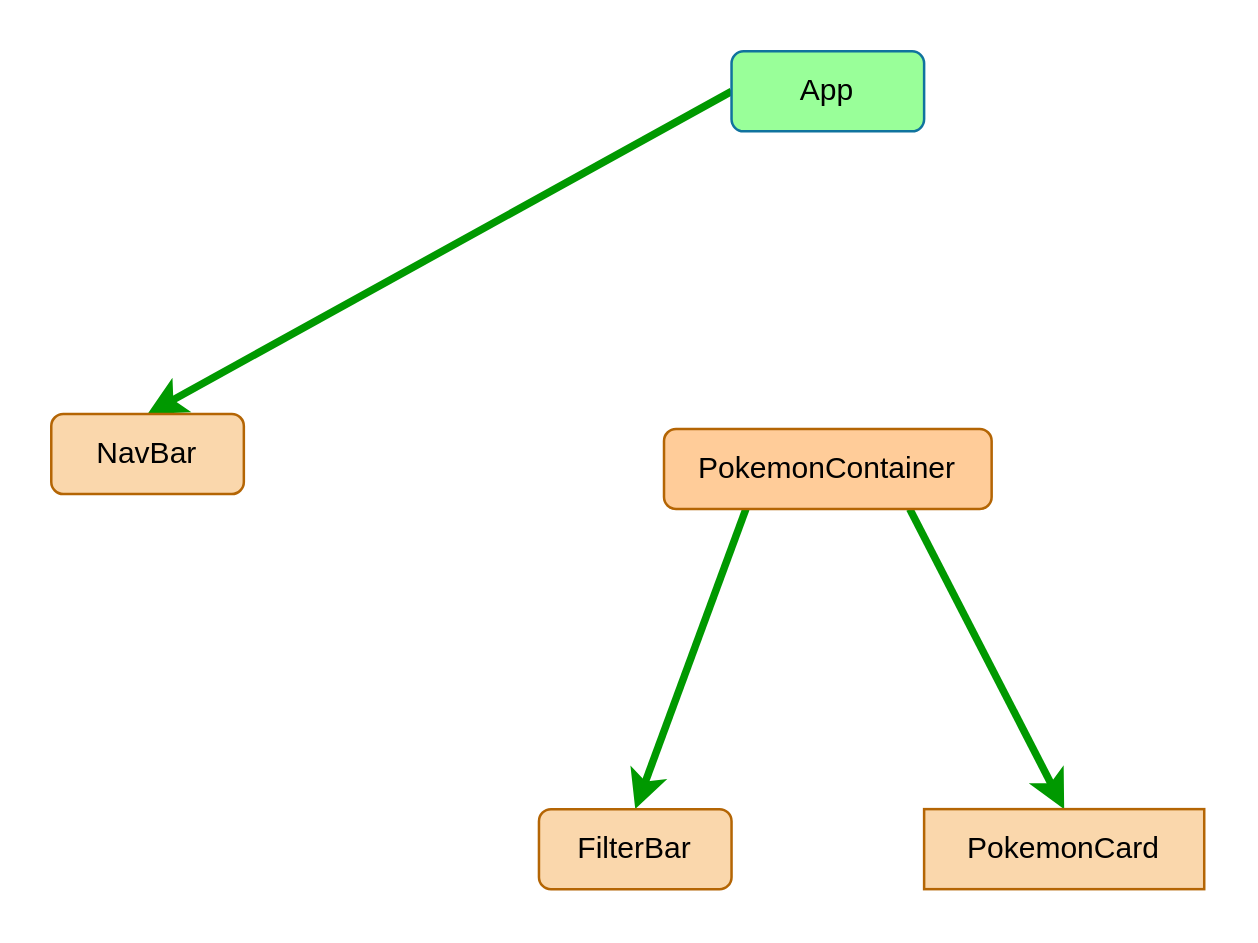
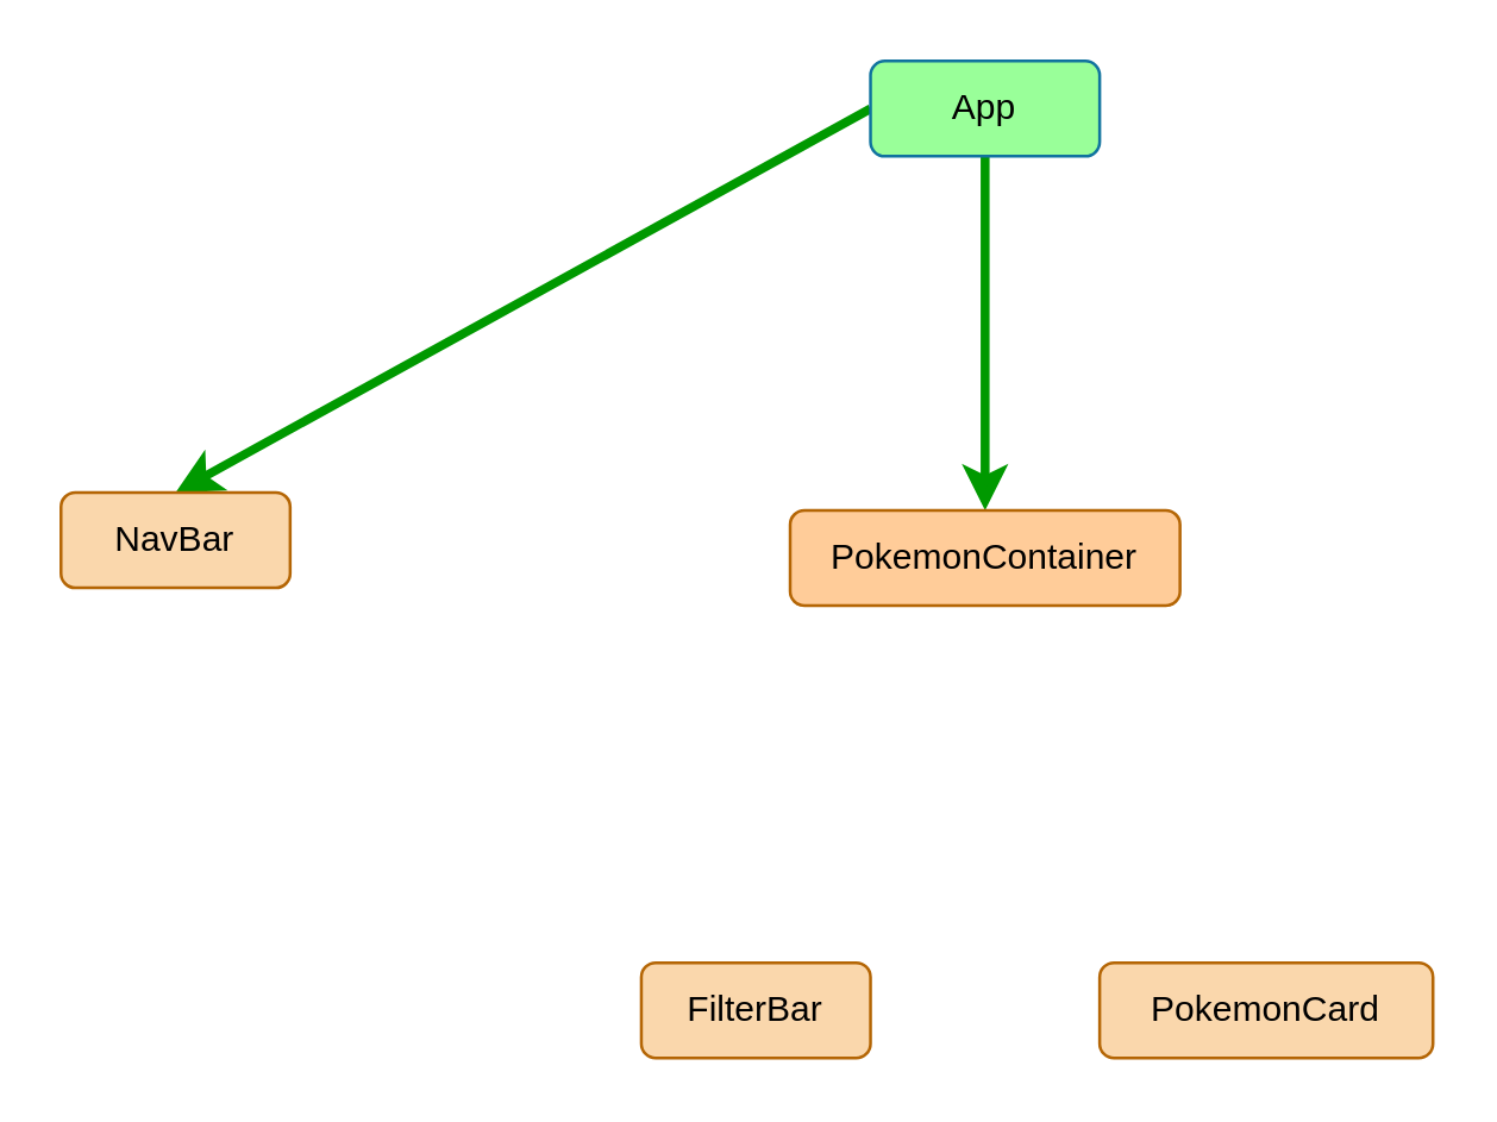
  <mxCell id="0" />
  <mxCell id="1" parent="0" />
  <mxCell id="2" style="edgeStyle=none;orthogonalLoop=1;jettySize=auto;html=1;exitX=0;exitY=0.5;exitDx=0;exitDy=0;entryX=0.5;entryY=0;entryDx=0;entryDy=0;strokeWidth=3;strokeColor=#009900;jumpSize=2;" edge="1" parent="1" source="4" target="5"><mxGeometry relative="1" as="geometry" /></mxCell>
+ <mxCell id="3" style="edgeStyle=none;orthogonalLoop=1;jettySize=auto;html=1;exitX=0.5;exitY=1;exitDx=0;exitDy=0;strokeWidth=3;strokeColor=#009900;jumpSize=2;" edge="1" parent="1" source="4" target="8"><mxGeometry relative="1" as="geometry" /></mxCell>
  <mxCell id="4" value="&lt;font color=&quot;#000000&quot;&gt;App&lt;/font&gt;" style="rounded=1;whiteSpace=wrap;html=1;strokeColor=#10739e;fillColor=#99FF99;" vertex="1" parent="1"><mxGeometry x="292" y="20" width="77" height="32" as="geometry" /></mxCell>
  <mxCell id="5" value="&lt;font color=&quot;#000000&quot;&gt;NavBar&lt;/font&gt;" style="rounded=1;whiteSpace=wrap;html=1;fillColor=#fad7ac;strokeColor=#b46504;" vertex="1" parent="1"><mxGeometry x="20" y="165" width="77" height="32" as="geometry" /></mxCell>
- <mxCell id="6" style="edgeStyle=none;jumpSize=2;orthogonalLoop=1;jettySize=auto;html=1;exitX=0.25;exitY=1;exitDx=0;exitDy=0;entryX=0.5;entryY=0;entryDx=0;entryDy=0;strokeColor=#009900;strokeWidth=3;" edge="1" parent="1" source="8" target="9"><mxGeometry relative="1" as="geometry" /></mxCell>
- <mxCell id="7" style="edgeStyle=none;jumpSize=2;orthogonalLoop=1;jettySize=auto;html=1;exitX=0.75;exitY=1;exitDx=0;exitDy=0;entryX=0.5;entryY=0;entryDx=0;entryDy=0;strokeColor=#009900;strokeWidth=3;" edge="1" parent="1" source="8" target="10"><mxGeometry relative="1" as="geometry" /></mxCell>
  <mxCell id="8" value="&lt;font color=&quot;#000000&quot;&gt;PokemonContainer&lt;br&gt;&lt;/font&gt;" style="rounded=1;whiteSpace=wrap;html=1;strokeColor=#b46504;fillColor=#FFCC99;" vertex="1" parent="1"><mxGeometry x="265" y="171" width="131" height="32" as="geometry" /></mxCell>
  <mxCell id="9" value="&lt;font color=&quot;#000000&quot;&gt;FilterBar&lt;/font&gt;" style="rounded=1;whiteSpace=wrap;html=1;fillColor=#fad7ac;strokeColor=#b46504;" vertex="1" parent="1"><mxGeometry x="215" y="323" width="77" height="32" as="geometry" /></mxCell>
- <mxCell id="10" value="&lt;font color=&quot;#000000&quot;&gt;PokemonCard&lt;/font&gt;" style="whiteSpace=wrap;html=1;fillColor=#fad7ac;strokeColor=#b46504;rounded=0;" vertex="1" parent="1"><mxGeometry x="369" y="323" width="112" height="32" as="geometry" /></mxCell>
+ <mxCell id="10" value="&lt;font color=&quot;#000000&quot;&gt;PokemonCard&lt;/font&gt;" style="rounded=1;whiteSpace=wrap;html=1;fillColor=#fad7ac;strokeColor=#b46504;" vertex="1" parent="1"><mxGeometry x="369" y="323" width="112" height="32" as="geometry" /></mxCell>
